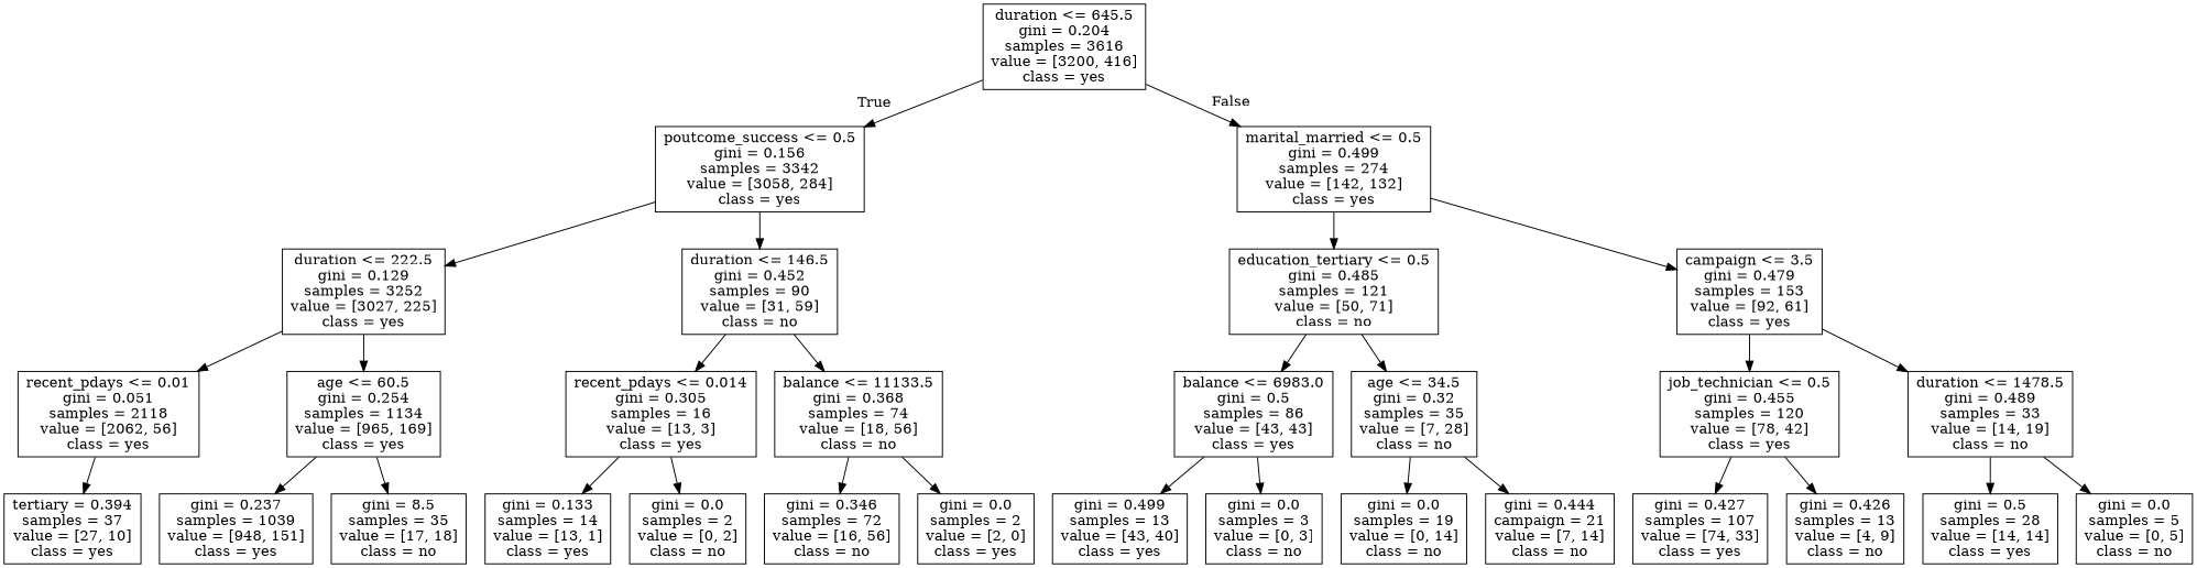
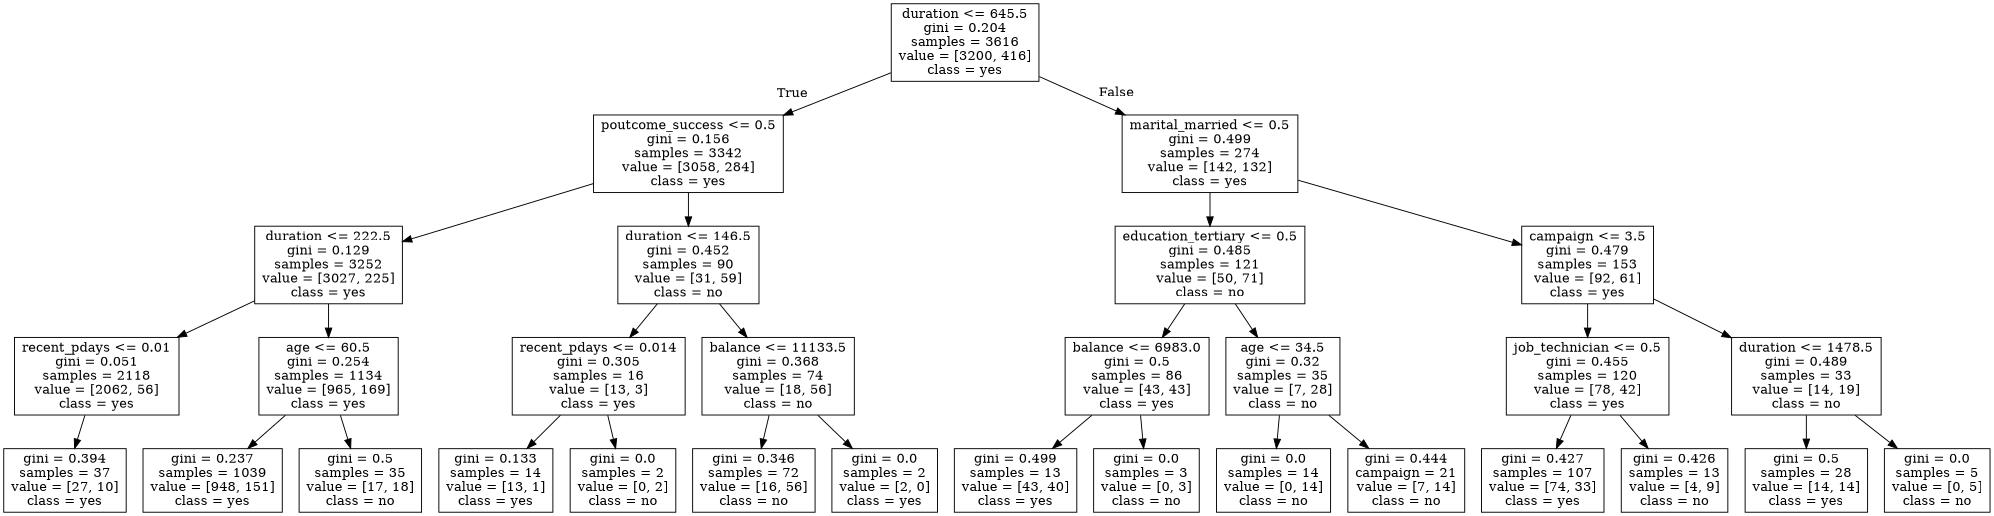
  digraph {
    node [shape=box]
    n1 [label="duration <= 645.5\ngini = 0.204\nsamples = 3616\nvalue = [3200, 416]\nclass = yes"]
    n2 [label="poutcome_success <= 0.5\ngini = 0.156\nsamples = 3342\nvalue = [3058, 284]\nclass = yes"]
    n3 [label="marital_married <= 0.5\ngini = 0.499\nsamples = 274\nvalue = [142, 132]\nclass = yes"]
    n4 [label="duration <= 222.5\ngini = 0.129\nsamples = 3252\nvalue = [3027, 225]\nclass = yes"]
    n5 [label="duration <= 146.5\ngini = 0.452\nsamples = 90\nvalue = [31, 59]\nclass = no"]
    n6 [label="education_tertiary <= 0.5\ngini = 0.485\nsamples = 121\nvalue = [50, 71]\nclass = no"]
    n7 [label="campaign <= 3.5\ngini = 0.479\nsamples = 153\nvalue = [92, 61]\nclass = yes"]
    n8 [label="recent_pdays <= 0.01\ngini = 0.051\nsamples = 2118\nvalue = [2062, 56]\nclass = yes"]
    n9 [label="age <= 60.5\ngini = 0.254\nsamples = 1134\nvalue = [965, 169]\nclass = yes"]
    n10 [label="recent_pdays <= 0.014\ngini = 0.305\nsamples = 16\nvalue = [13, 3]\nclass = yes"]
    n11 [label="balance <= 11133.5\ngini = 0.368\nsamples = 74\nvalue = [18, 56]\nclass = no"]
-   n12 [label="tertiary = 0.394\nsamples = 37\nvalue = [27, 10]\nclass = yes"]
+   n12 [label="gini = 0.394\nsamples = 37\nvalue = [27, 10]\nclass = yes"]
    n13 [label="gini = 0.237\nsamples = 1039\nvalue = [948, 151]\nclass = yes"]
-   n14 [label="gini = 8.5\nsamples = 35\nvalue = [17, 18]\nclass = no"]
+   n14 [label="gini = 0.5\nsamples = 35\nvalue = [17, 18]\nclass = no"]
    n15 [label="gini = 0.133\nsamples = 14\nvalue = [13, 1]\nclass = yes"]
    n16 [label="gini = 0.0\nsamples = 2\nvalue = [0, 2]\nclass = no"]
    n17 [label="gini = 0.346\nsamples = 72\nvalue = [16, 56]\nclass = no"]
    n18 [label="gini = 0.0\nsamples = 2\nvalue = [2, 0]\nclass = yes"]
    n19 [label="balance <= 6983.0\ngini = 0.5\nsamples = 86\nvalue = [43, 43]\nclass = yes"]
    n20 [label="age <= 34.5\ngini = 0.32\nsamples = 35\nvalue = [7, 28]\nclass = no"]
    n21 [label="job_technician <= 0.5\ngini = 0.455\nsamples = 120\nvalue = [78, 42]\nclass = yes"]
    n22 [label="duration <= 1478.5\ngini = 0.489\nsamples = 33\nvalue = [14, 19]\nclass = no"]
    n23 [label="gini = 0.499\nsamples = 13\nvalue = [43, 40]\nclass = yes"]
    n24 [label="gini = 0.0\nsamples = 3\nvalue = [0, 3]\nclass = no"]
-   n25 [label="gini = 0.0\nsamples = 19\nvalue = [0, 14]\nclass = no"]
+   n25 [label="gini = 0.0\nsamples = 14\nvalue = [0, 14]\nclass = no"]
    n26 [label="gini = 0.444\ncampaign = 21\nvalue = [7, 14]\nclass = no"]
    n27 [label="gini = 0.427\nsamples = 107\nvalue = [74, 33]\nclass = yes"]
    n28 [label="gini = 0.426\nsamples = 13\nvalue = [4, 9]\nclass = no"]
    n29 [label="gini = 0.5\nsamples = 28\nvalue = [14, 14]\nclass = yes"]
    n30 [label="gini = 0.0\nsamples = 5\nvalue = [0, 5]\nclass = no"]
    n1 -> n2 [headlabel=True labelangle=45 labeldistance=2.5]
    n1 -> n3 [headlabel=False labelangle=-45 labeldistance=2.5]
    n2 -> n4
    n2 -> n5
    n3 -> n6
    n3 -> n7
    n4 -> n8
    n4 -> n9
    n5 -> n10
    n5 -> n11
    n6 -> n19
    n6 -> n20
    n7 -> n21
    n7 -> n22
    n8 -> n12
    n9 -> n13
    n9 -> n14
    n10 -> n15
    n10 -> n16
    n11 -> n17
    n11 -> n18
    n19 -> n23
    n19 -> n24
    n20 -> n25
    n20 -> n26
    n21 -> n27
    n21 -> n28
    n22 -> n29
    n22 -> n30
  }
